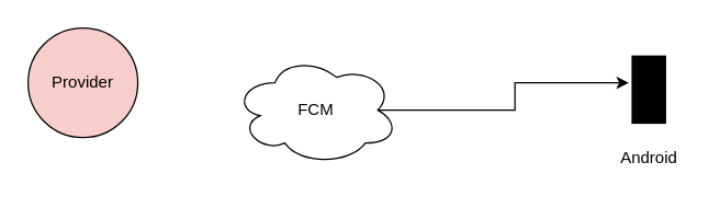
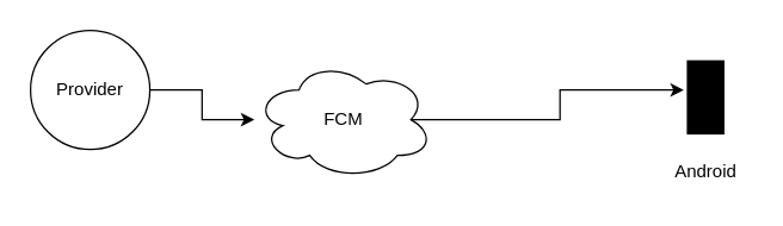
  <mxCell id="0" />
  <mxCell id="1" parent="0" />
- <mxCell id="3" value="Provider" style="ellipse;whiteSpace=wrap;html=1;aspect=fixed;fillColor=#f8cecc;" vertex="1" parent="1"><mxGeometry x="20" y="20" width="80" height="80" as="geometry" /></mxCell>
+ <mxCell id="2" style="edgeStyle=orthogonalEdgeStyle;rounded=0;orthogonalLoop=1;jettySize=auto;html=1;exitX=1;exitY=0.5;exitDx=0;exitDy=0;" edge="1" parent="1" source="3" target="4"><mxGeometry relative="1" as="geometry" /></mxCell>
+ <mxCell id="3" value="Provider" style="ellipse;whiteSpace=wrap;html=1;aspect=fixed;" vertex="1" parent="1"><mxGeometry x="20" y="20" width="80" height="80" as="geometry" /></mxCell>
  <mxCell id="4" value="FCM" style="ellipse;shape=cloud;whiteSpace=wrap;html=1;" vertex="1" parent="1"><mxGeometry x="170" y="40" width="120" height="80" as="geometry" /></mxCell>
  <mxCell id="5" value="" style="sketch=0;verticalLabelPosition=bottom;sketch=0;aspect=fixed;html=1;verticalAlign=top;strokeColor=none;fillColor=#000000;align=center;outlineConnect=0;pointerEvents=1;shape=mxgraph.citrix2.mobile;" vertex="1" parent="1"><mxGeometry x="460" y="40" width="25.255" height="50" as="geometry" /></mxCell>
  <mxCell id="6" style="edgeStyle=orthogonalEdgeStyle;rounded=0;orthogonalLoop=1;jettySize=auto;html=1;exitX=0.875;exitY=0.5;exitDx=0;exitDy=0;exitPerimeter=0;entryX=-0.079;entryY=0.4;entryDx=0;entryDy=0;entryPerimeter=0;" edge="1" parent="1" source="4" target="5"><mxGeometry relative="1" as="geometry" /></mxCell>
  <mxCell id="7" value="Android" style="text;html=1;align=center;verticalAlign=middle;whiteSpace=wrap;rounded=0;" vertex="1" parent="1"><mxGeometry x="442.63" y="100" width="60" height="30" as="geometry" /></mxCell>
